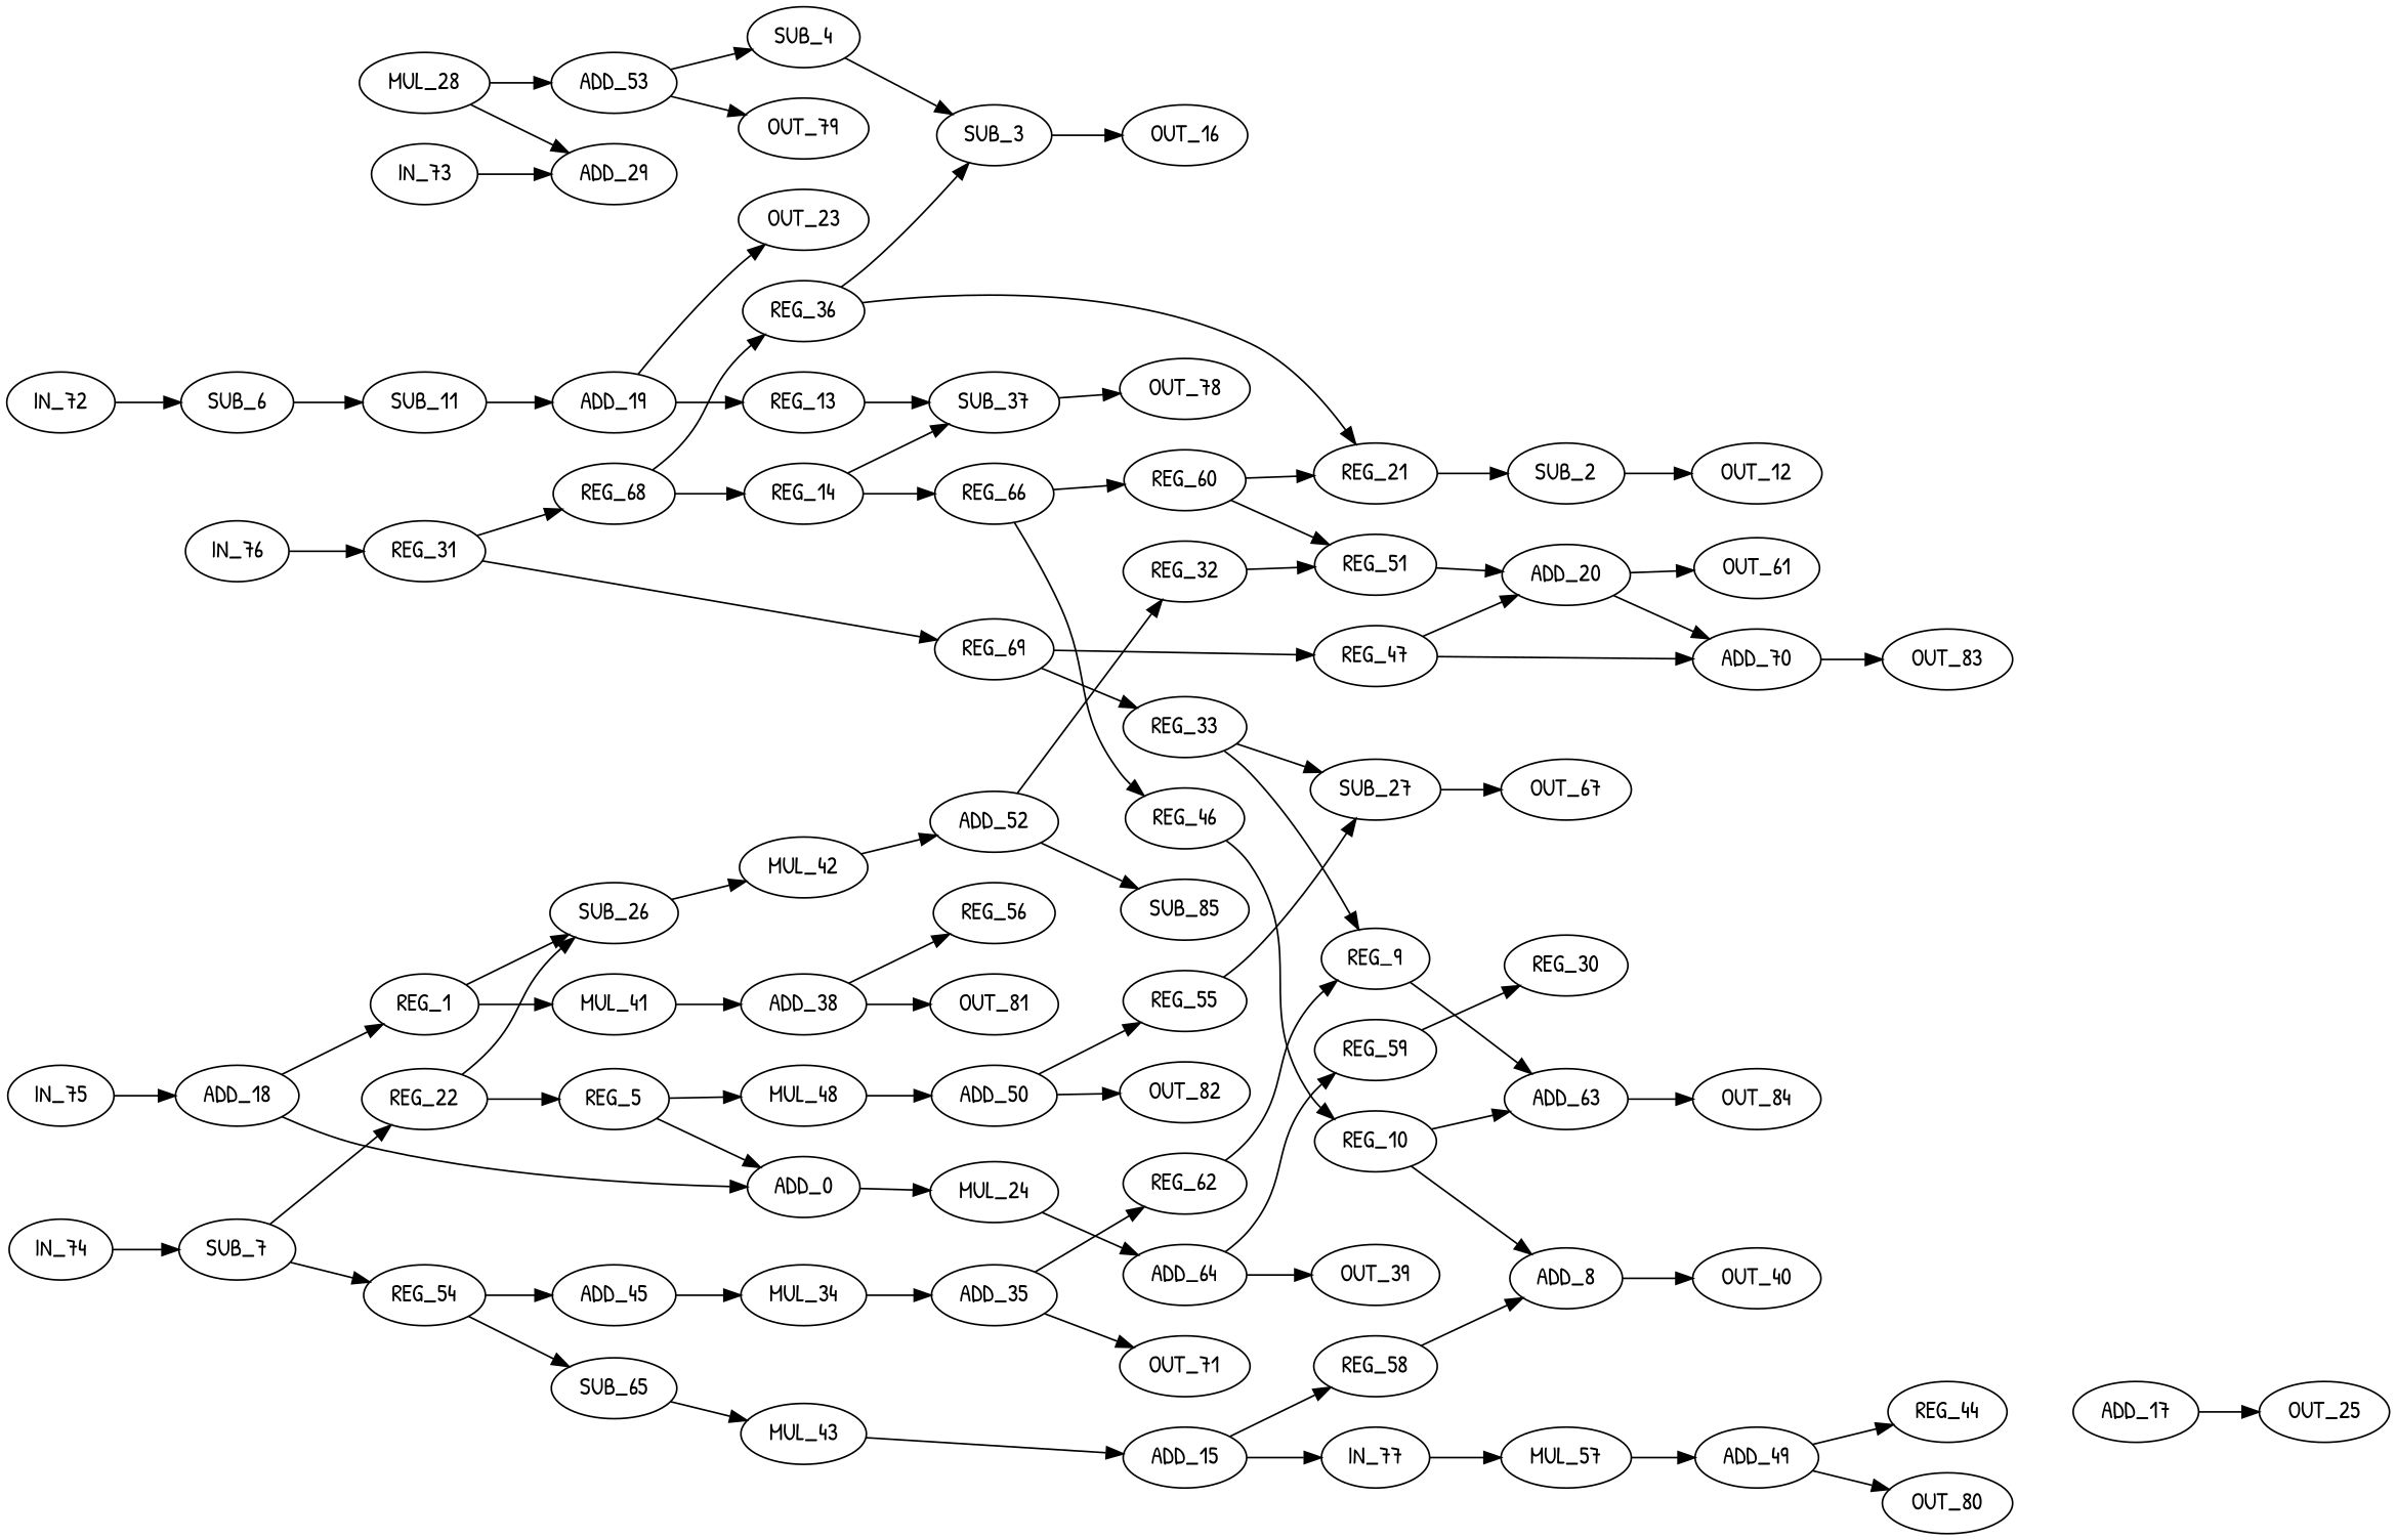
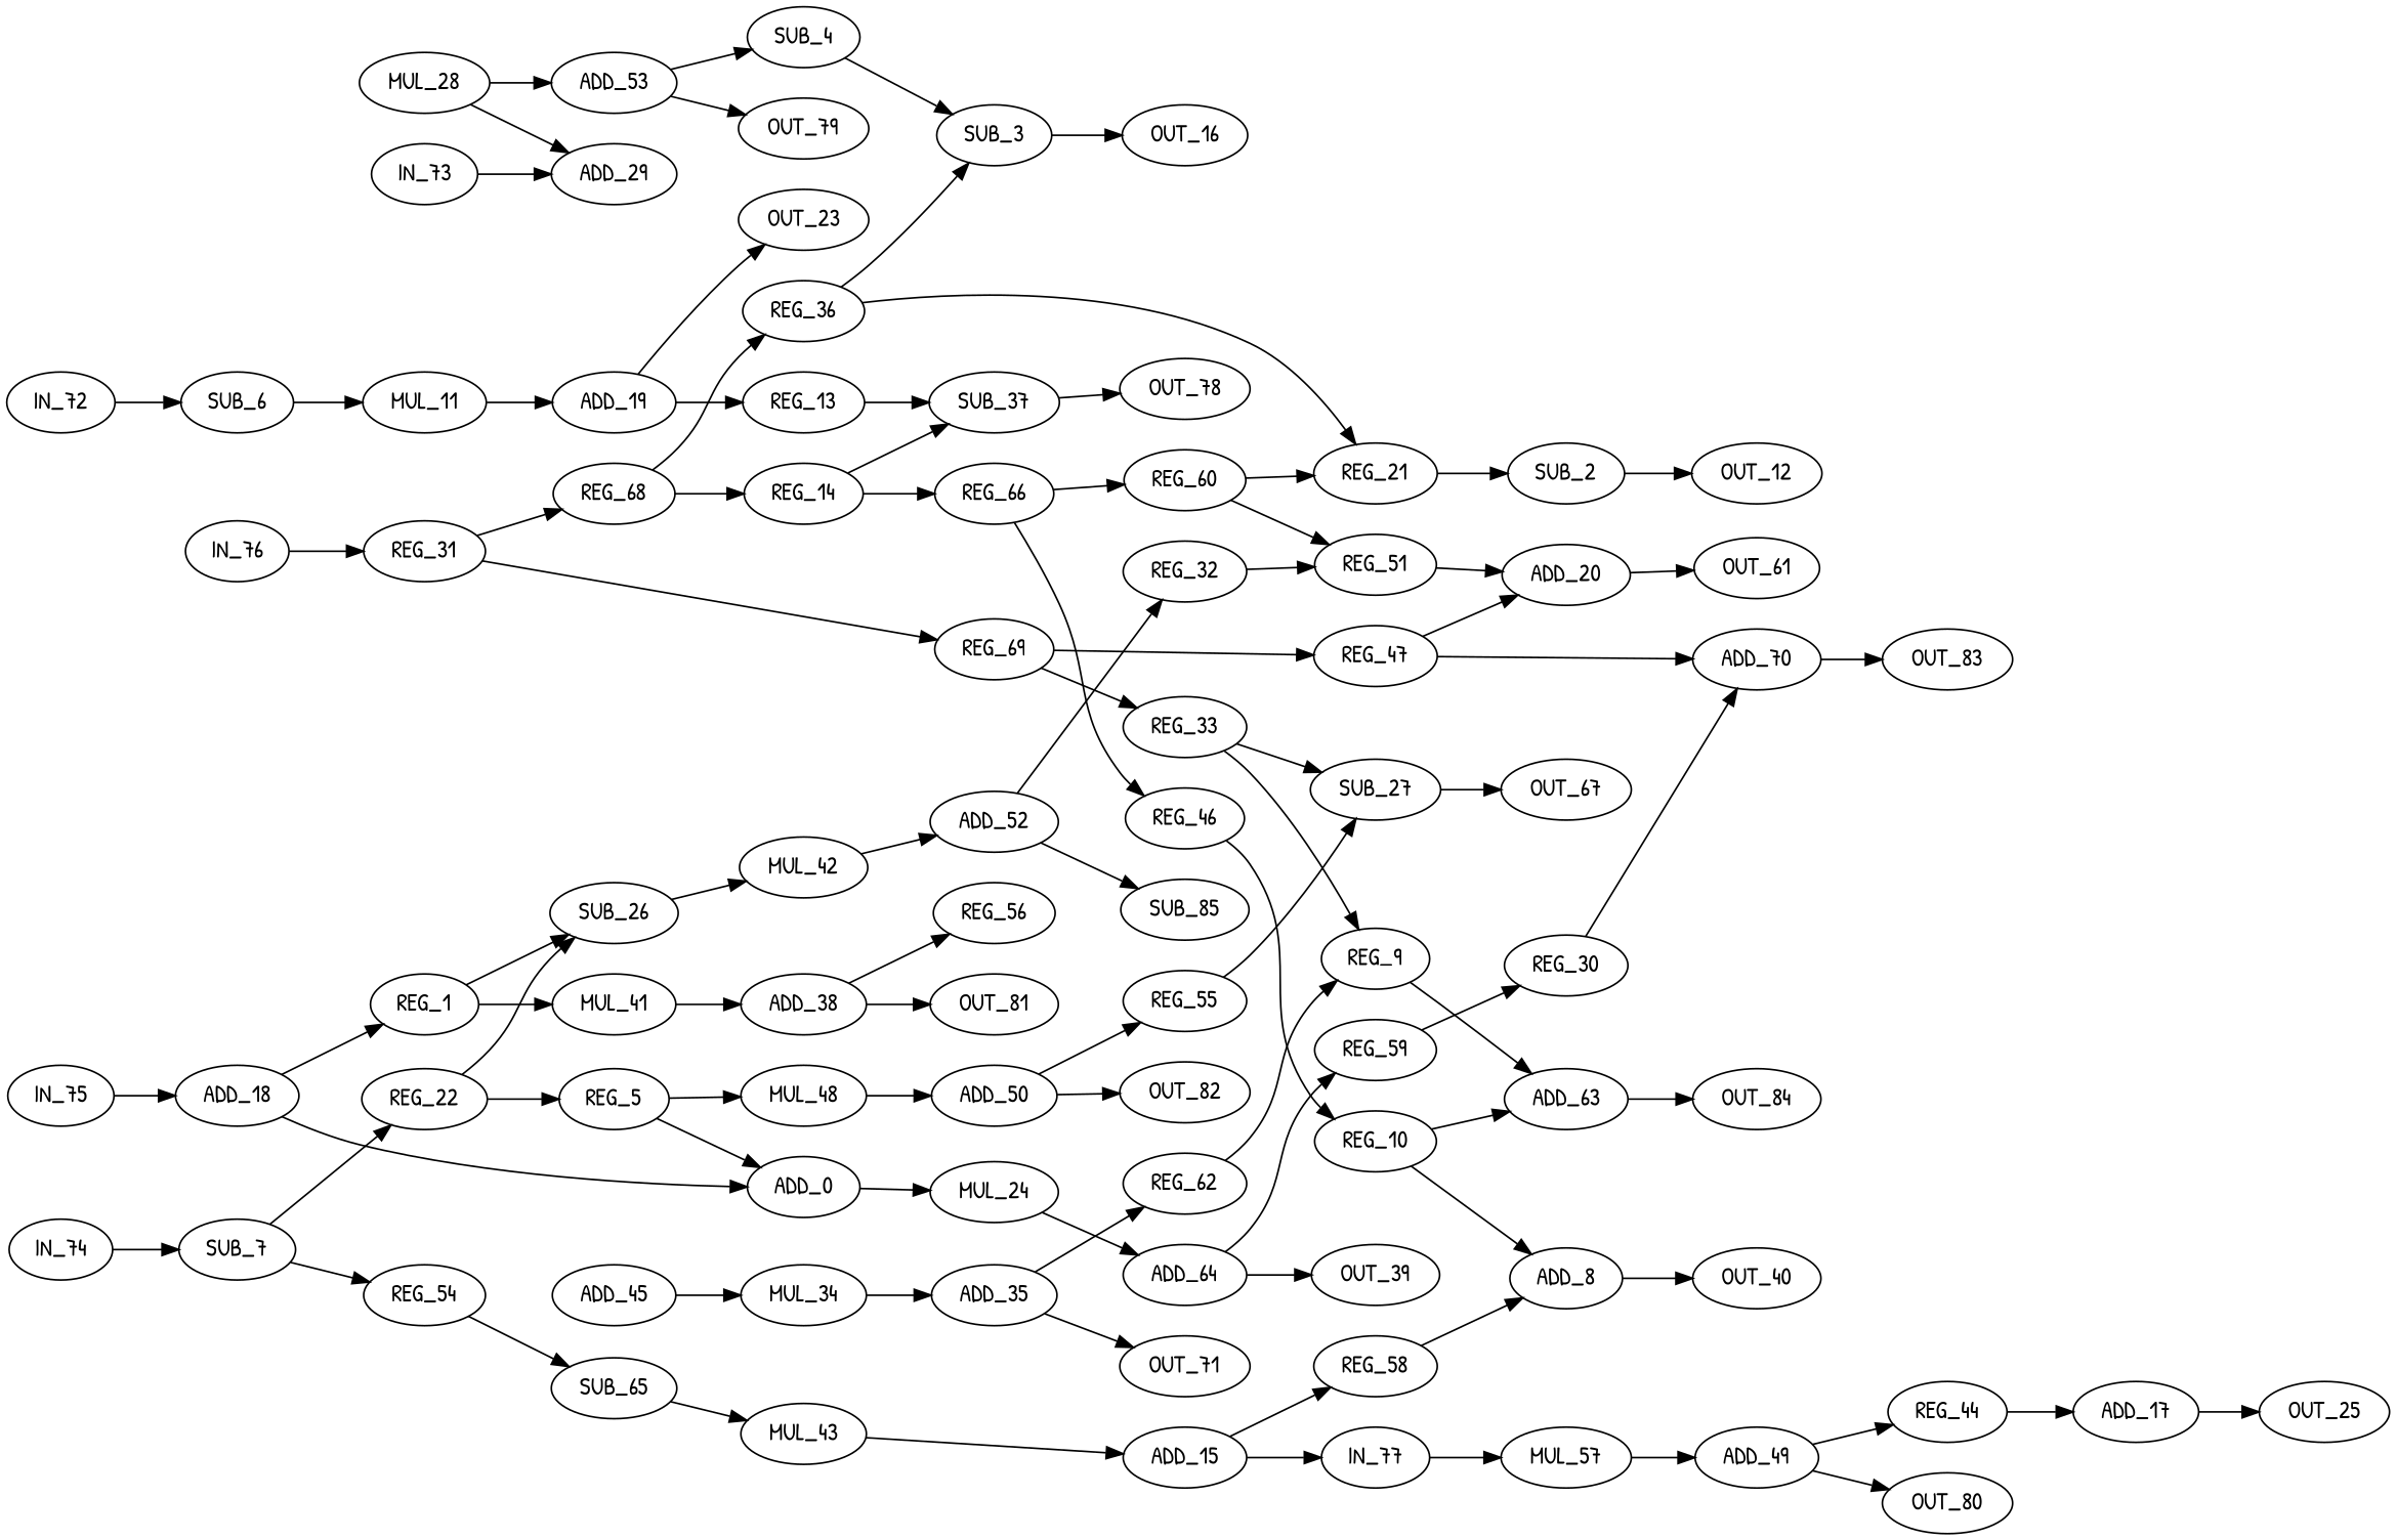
  digraph {
    fontname="Patrick Hand"
    rankdir=LR
    node [fontname="Patrick Hand" op=reg]
    edge [fontname="Patrick Hand" port=0 w=0]
    n1 [label=ADD_0 op=add]
    n2 [label=MUL_24 op=muli value=2]
    n3 [label=ADD_64 op=addi value=2]
    n4 [label=REG_1]
    n5 [label=SUB_26 op=sub]
    n6 [label=MUL_41 op=muli value=2]
    n7 [label=MUL_42 op=muli value=2]
    n8 [label=ADD_38 op=addi value=2]
    n9 [label=SUB_2 op=sub]
    n10 [label=OUT_12 op=out]
    n11 [label=SUB_3 op=sub]
    n12 [label=OUT_16 op=out]
    n13 [label=SUB_4]
    n14 [label=REG_5]
    n15 [label=MUL_48 op=muli value=2]
    n16 [label=ADD_50 op=addi value=2]
    n17 [label=SUB_6 op=subi value=2]
-   n18 [label=SUB_11 op=muli value=2]
+   n18 [label=MUL_11 op=muli value=2]
    n19 [label=ADD_19 op=addi value=2]
    n20 [label=SUB_7 op=subi value=2]
    n21 [label=REG_22]
    n22 [label=REG_54]
    n23 [label=ADD_45 op=addi value=2]
    n24 [label=SUB_65 op=subi value=2]
    n25 [label=ADD_8 op=add]
    n26 [label=OUT_40 op=out]
    n27 [label=REG_9]
    n28 [label=ADD_63 op=add]
    n29 [label=OUT_84 op=out]
    n30 [label=REG_10]
    n31 [label=REG_13]
    n32 [label=OUT_23 op=OUT]
    n33 [label=SUB_37 op=sub]
    n34 [label=OUT_78 op=out]
    n35 [label=REG_14]
    n36 [label=REG_66]
    n37 [label=REG_46]
    n38 [label=REG_60]
    n39 [label=ADD_15 op=addi value=2]
    n40 [label=REG_58]
    n41 [label=IN_77 op=in]
    n42 [label=MUL_57 op=muli value=2]
    n43 [label=ADD_17 op=addi value=2]
    n44 [label=OUT_25 op=OUT]
    n45 [label=ADD_18 op=addi value=2]
    n46 [label=ADD_20 op=add]
    n47 [label=OUT_61 op=out]
    n48 [label=REG_21 op=REG]
    n49 [label=OUT_39 op=out]
    n50 [label=REG_59]
    n51 [label=ADD_52 op=addi value=2]
    n52 [label=SUB_27 op=sub]
    n53 [label=OUT_67 op=out]
    n54 [label=MUL_28 op=muli value=2]
    n55 [label=ADD_53 op=addi value=2]
    n56 [label=ADD_29 op=addi value=2]
    n57 [label=OUT_79 op=out]
    n58 [label=REG_30]
    n59 [label=ADD_70 op=add]
    n60 [label=OUT_83 op=out]
    n61 [label=REG_31]
    n62 [label=REG_68]
    n63 [label=REG_69]
    n64 [label=REG_36]
    n65 [label=REG_33]
    n66 [label=REG_47]
    n67 [label=REG_32]
    n68 [label=REG_51]
    n69 [label=MUL_34 op=muli value=2]
    n70 [label=ADD_35 op=addi value=2]
    n71 [label=REG_62]
    n72 [label=OUT_71 op=out]
    n73 [label=REG_56]
    n74 [label=OUT_81 op=out]
    n75 [label=SUB_85 op=out]
    n76 [label=MUL_43 op=muli value=2]
    n77 [label=REG_44]
    n78 [label=REG_55]
    n79 [label=OUT_82 op=out]
    n80 [label=ADD_49 op=addi value=2]
    n81 [label=OUT_80 op=out]
    n82 [label=IN_72 op=in]
    n83 [label=IN_73 op=in]
    n84 [label=IN_74 op=in]
    n85 [label=IN_75 op=in]
    n86 [label=IN_76 op=in]
    n1 -> n2
    n2 -> n3
    n3 -> n49
    n3 -> n50
    n4 -> n5
    n4 -> n6
    n5 -> n7
    n6 -> n8
    n7 -> n51
    n8 -> n73
    n8 -> n74
    n9 -> n10
    n11 -> n12
    n13 -> n11
    n14 -> n1
    n14 -> n15
    n15 -> n16
    n16 -> n78
    n16 -> n79
    n17 -> n18
    n18 -> n19
    n19 -> n31
    n19 -> n32
    n20 -> n21
    n20 -> n22
    n21 -> n5 [port=1]
    n21 -> n14
-   n22 -> n23
    n22 -> n24
    n23 -> n69
    n24 -> n76
    n25 -> n26
    n27 -> n28
    n28 -> n29
    n30 -> n25
    n30 -> n28 [port=1]
    n31 -> n33
    n33 -> n34
    n35 -> n33 [port=1]
    n35 -> n36
    n36 -> n37
    n36 -> n38
    n37 -> n30
    n38 -> n48 [port=1]
    n38 -> n68 [port=1]
    n39 -> n40
    n39 -> n41
    n40 -> n25 [port=1]
    n41 -> n42
    n42 -> n80
    n43 -> n44
    n45 -> n1 [port=1]
    n45 -> n4
    n46 -> n47
    n48 -> n9
    n50 -> n58 [port=1]
    n51 -> n67
    n51 -> n75
    n52 -> n53
    n54 -> n55
    n54 -> n56
    n55 -> n13
    n55 -> n57
-   n46 -> n59
+   n58 -> n59
    n59 -> n60
    n61 -> n62
    n61 -> n63
    n62 -> n35
    n62 -> n64
    n63 -> n65
    n63 -> n66
    n64 -> n11 [port=1]
    n64 -> n48
    n65 -> n27
    n65 -> n52
    n66 -> n46
    n66 -> n59 [port=1]
    n67 -> n68
    n68 -> n46 [port=1]
    n69 -> n70
    n70 -> n71
    n70 -> n72
    n71 -> n27 [port=1]
    n76 -> n39
+   n77 -> n43
    n78 -> n52 [port=1]
    n80 -> n77
    n80 -> n81
    n82 -> n17
    n83 -> n56
    n84 -> n20
    n85 -> n45
    n86 -> n61
  }
